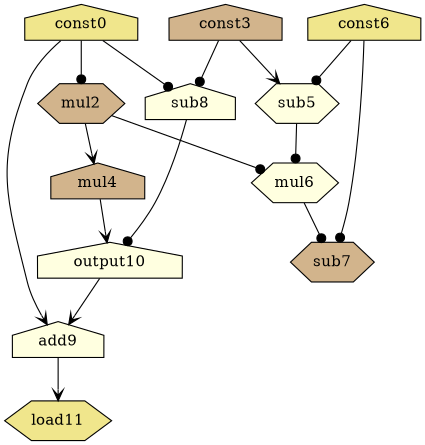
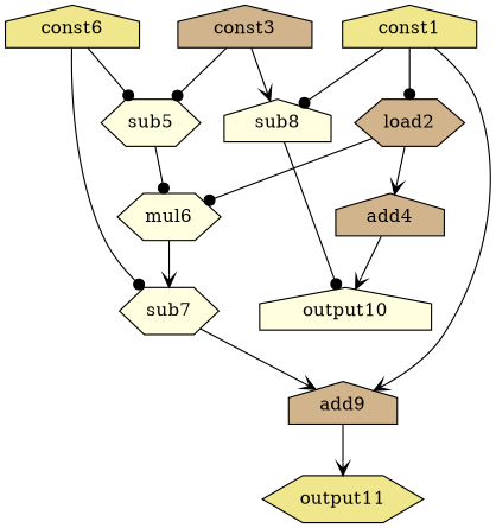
  digraph {
    node [fillcolor=lightyellow opcode=const shape=house style=filled]
    edge [arrowhead=vee operand=0]
-   const0 [fillcolor=khaki]
-   load2 [fillcolor=tan opcode=load shape=hexagon label=mul2]
+   const0 [fillcolor=khaki label=const1]
+   load2 [fillcolor=tan opcode=load shape=hexagon]
    sub8 [opcode=sub]
-   add9 [opcode=add]
-   mul4 [fillcolor=tan opcode=mul]
+   add9 [fillcolor=tan opcode=add]
+   mul4 [fillcolor=tan opcode=mul label=add4]
    mul6 [opcode=mul shape=hexagon]
    n7 [label=output10 opcode=store]
-   output11 [fillcolor=khaki opcode=output shape=hexagon label=load11]
+   output11 [fillcolor=khaki opcode=output shape=hexagon]
    n9 [fillcolor=khaki label=const6]
    sub5 [opcode=sub shape=hexagon]
-   sub7 [fillcolor=tan opcode=sub shape=hexagon]
+   sub7 [opcode=sub shape=hexagon]
    const3 [fillcolor=tan]
    const0 -> load2 [arrowhead=dot]
    const0 -> sub8 [arrowhead=dot]
    const0 -> add9 [operand=1]
    load2 -> mul4
    load2 -> mul6 [arrowhead=dot]
    sub8 -> n7 [arrowhead=dot]
    add9 -> output11
    mul4 -> n7 [operand=1]
-   mul6 -> sub7 [arrowhead=dot operand=1]
+   mul6 -> sub7 [operand=1]
    n9 -> sub5 [arrowhead=dot]
    n9 -> sub7 [arrowhead=dot]
    sub5 -> mul6 [arrowhead=dot operand=1]
-   n7 -> add9
-   const3 -> sub8 [arrowhead=dot operand=1]
-   const3 -> sub5 [operand=1]
+   sub7 -> add9
+   const3 -> sub8 [operand=1]
+   const3 -> sub5 [arrowhead=dot operand=1]
  }
